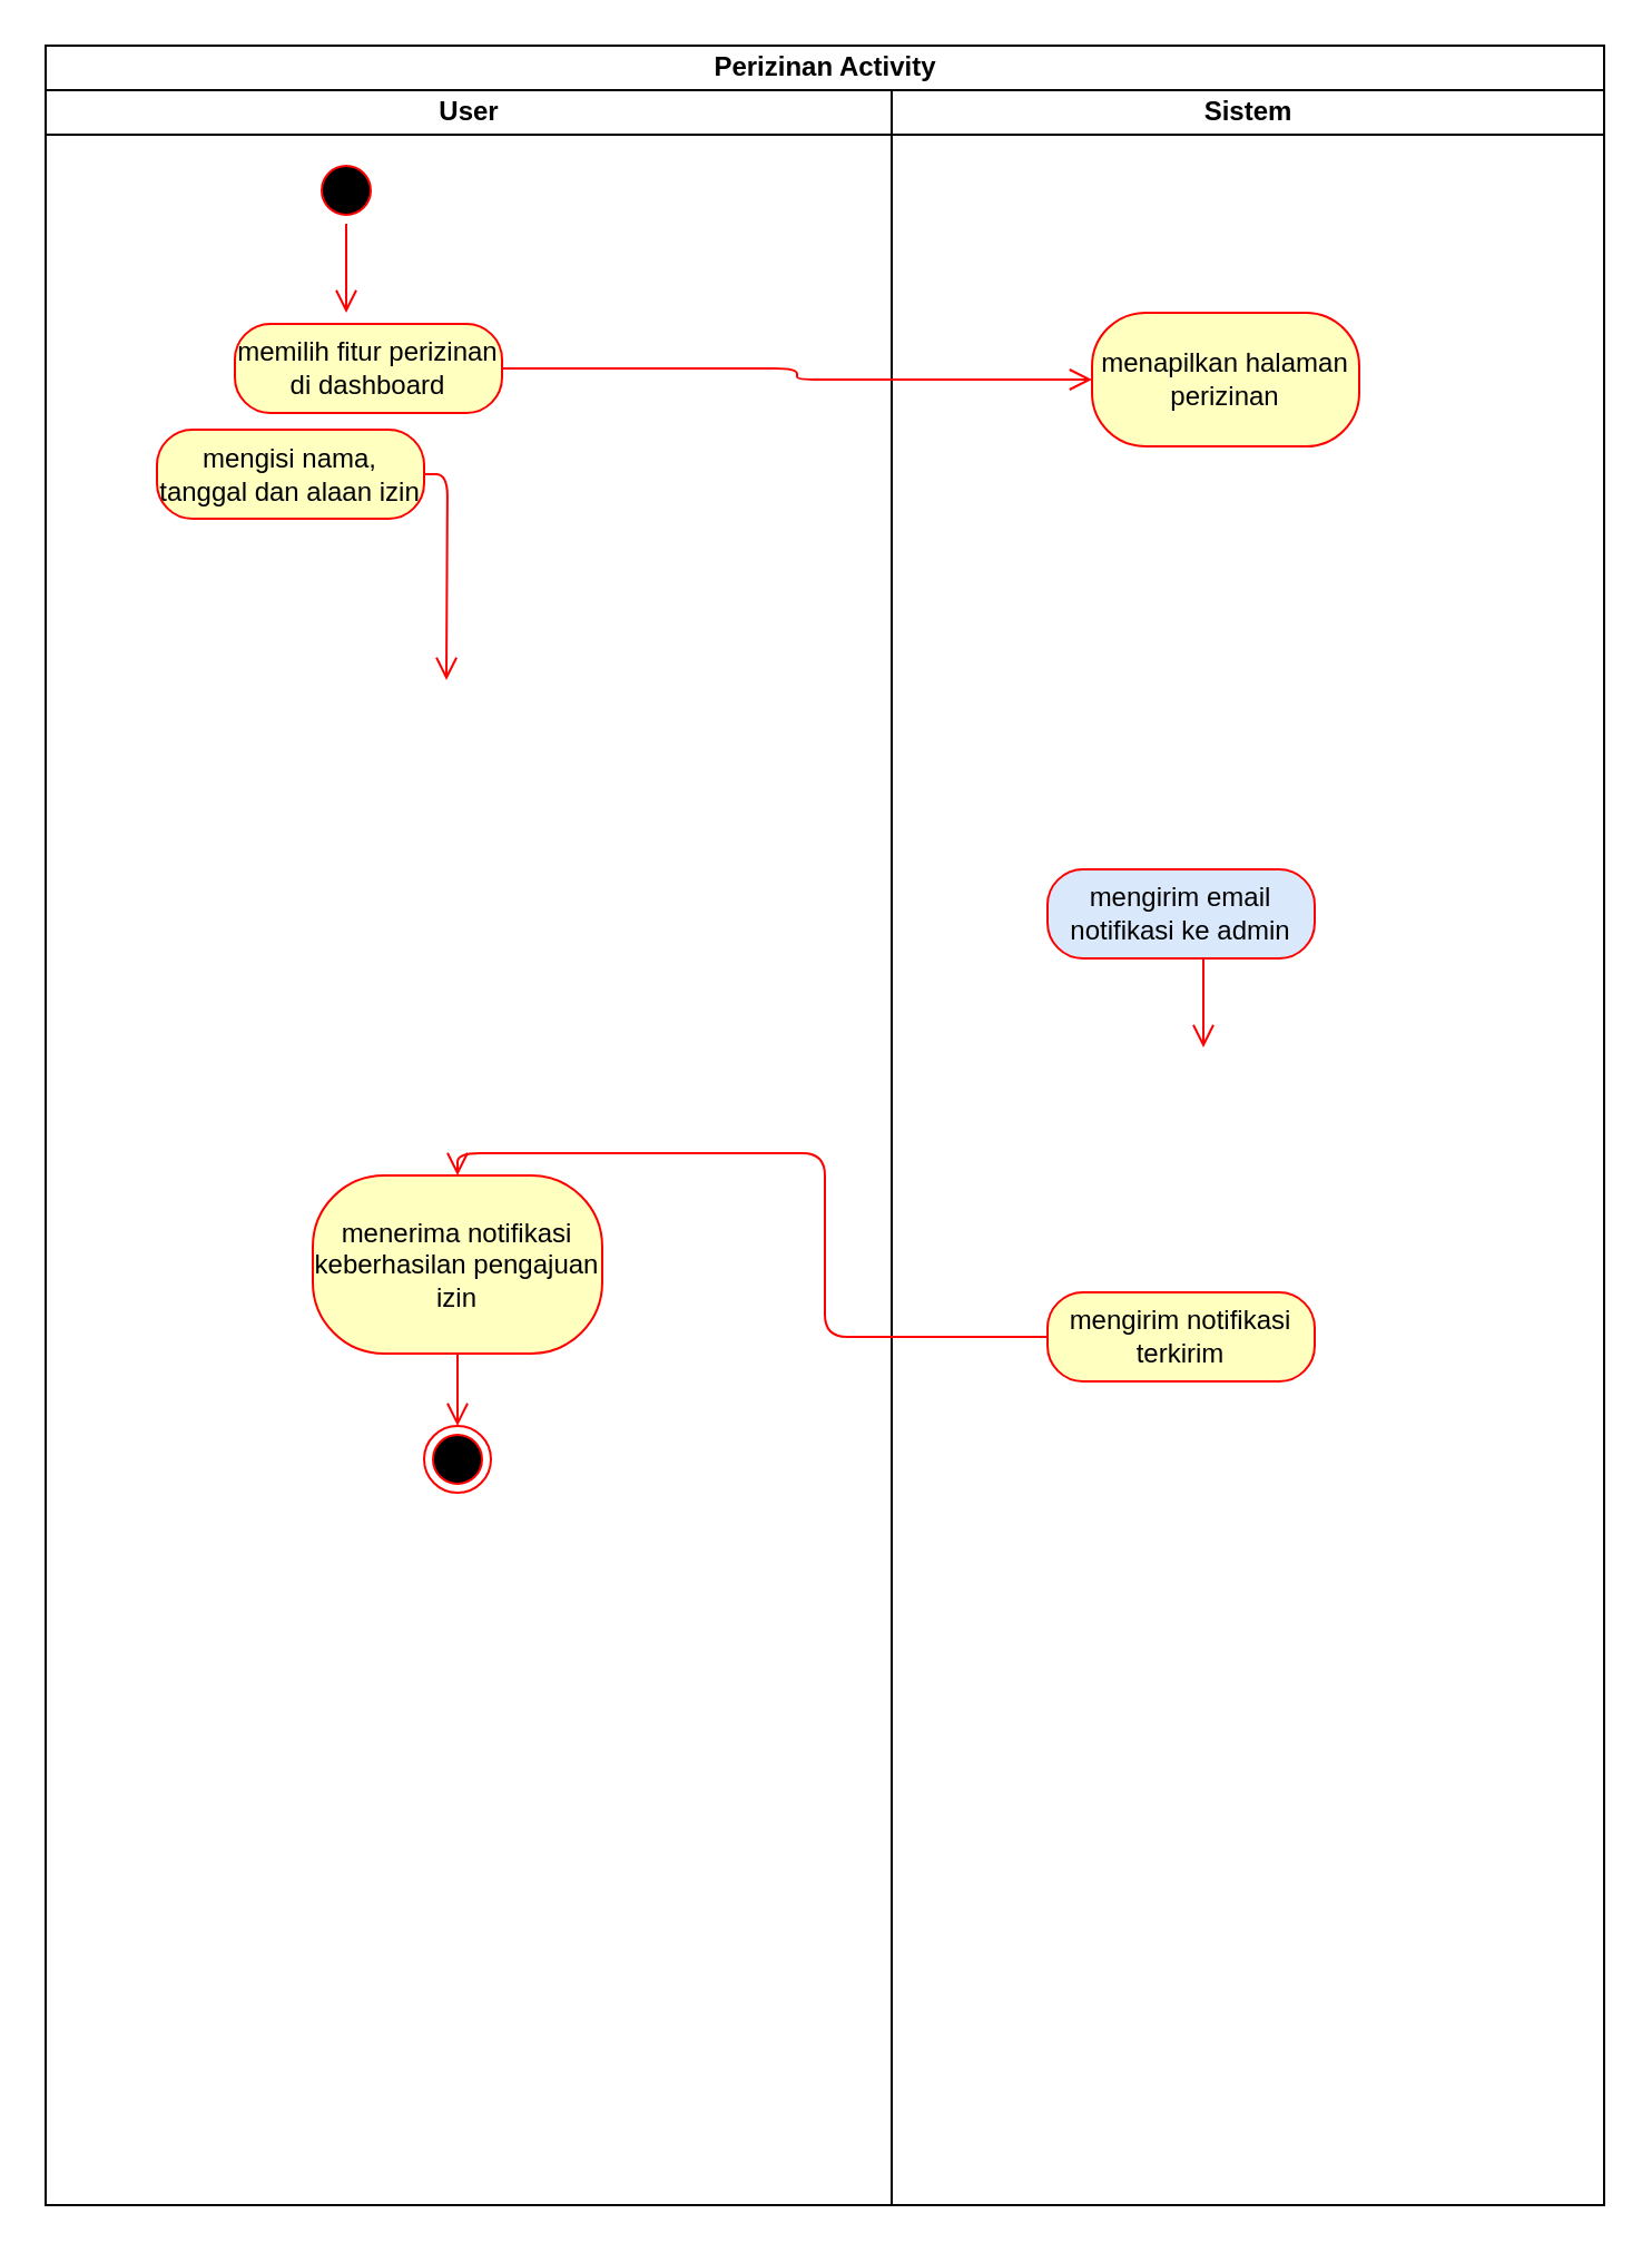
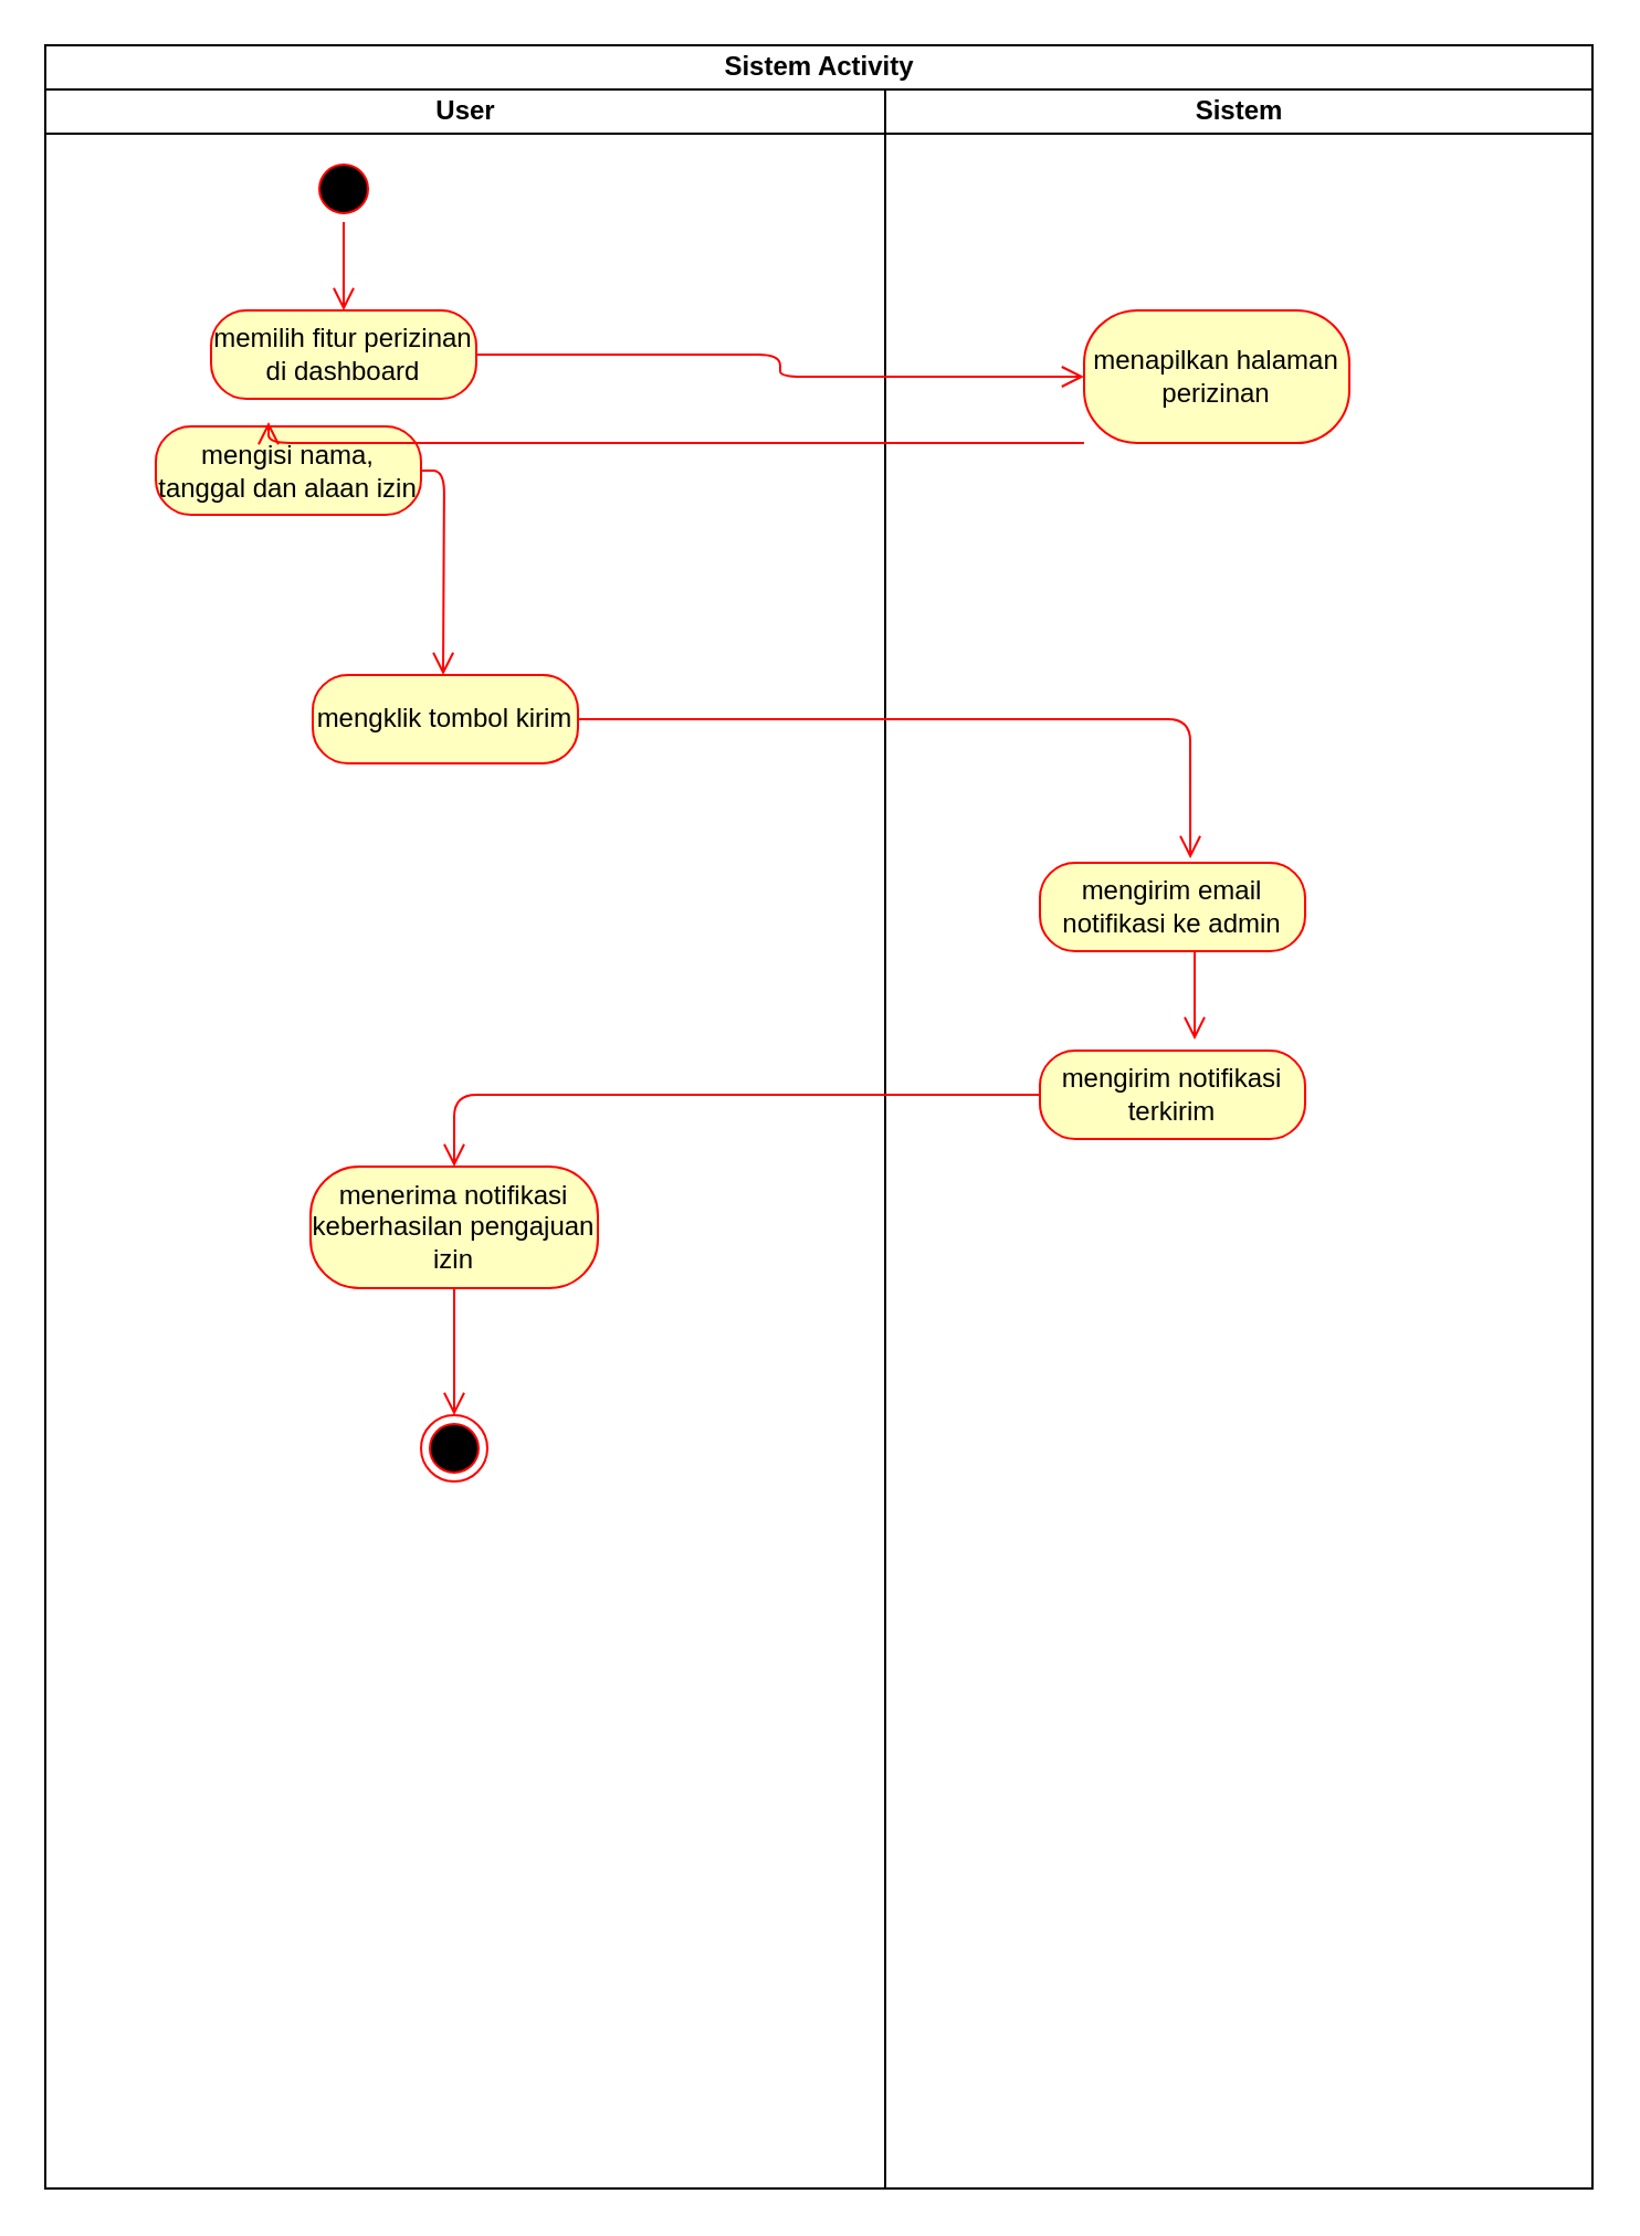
  <mxCell id="0" />
  <mxCell id="1" parent="0" />
- <mxCell id="2" value="Perizinan Activity" style="swimlane;html=1;childLayout=stackLayout;resizeParent=1;resizeParentMax=0;startSize=20;" parent="1" vertex="1"><mxGeometry x="20" width="700" height="970" as="geometry" y="20" /></mxCell>
+ <mxCell id="2" value="Sistem Activity" style="swimlane;html=1;childLayout=stackLayout;resizeParent=1;resizeParentMax=0;startSize=20;" parent="1" vertex="1"><mxGeometry x="20" width="700" height="970" as="geometry" y="20" /></mxCell>
  <mxCell id="3" value="User" style="swimlane;html=1;startSize=20;" parent="2" vertex="1"><mxGeometry y="20" width="380" height="950" as="geometry" /></mxCell>
  <mxCell id="4" value="" style="ellipse;html=1;shape=startState;fillColor=#000000;strokeColor=#ff0000;" parent="3" vertex="1"><mxGeometry x="120" y="30" width="30" height="30" as="geometry" /></mxCell>
  <mxCell id="5" value="" style="edgeStyle=orthogonalEdgeStyle;html=1;verticalAlign=bottom;endArrow=open;endSize=8;strokeColor=#ff0000;" parent="3" source="4" edge="1"><mxGeometry relative="1" as="geometry"><mxPoint x="135" y="100" as="targetPoint" /></mxGeometry></mxCell>
- <mxCell id="6" value="memilih fitur perizinan di dashboard" style="rounded=1;whiteSpace=wrap;html=1;arcSize=40;fontColor=#000000;fillColor=#ffffc0;strokeColor=#ff0000;" parent="3" vertex="1"><mxGeometry x="85" y="105" width="120" height="40" as="geometry" /></mxCell>
+ <mxCell id="6" value="memilih fitur perizinan di dashboard" style="rounded=1;whiteSpace=wrap;html=1;arcSize=40;fontColor=#000000;fillColor=#ffffc0;strokeColor=#ff0000;" parent="3" vertex="1"><mxGeometry x="75" y="100" width="120" height="40" as="geometry" /></mxCell>
  <mxCell id="7" value="mengisi nama, tanggal dan alaan izin" style="rounded=1;whiteSpace=wrap;html=1;arcSize=40;fontColor=#000000;fillColor=#ffffc0;strokeColor=#ff0000;" parent="3" vertex="1"><mxGeometry x="50" y="152.5" width="120" height="40" as="geometry" /></mxCell>
  <mxCell id="8" value="" style="edgeStyle=orthogonalEdgeStyle;html=1;verticalAlign=bottom;endArrow=open;endSize=8;strokeColor=#ff0000;entryX=0.5;entryY=0;entryDx=0;entryDy=0;" parent="3" source="7" edge="1"><mxGeometry relative="1" as="geometry"><mxPoint x="180" y="265" as="targetPoint" /></mxGeometry></mxCell>
  <mxCell id="9" value="" style="ellipse;html=1;shape=endState;fillColor=#000000;strokeColor=#ff0000;" parent="3" vertex="1"><mxGeometry x="170" y="600" width="30" height="30" as="geometry" /></mxCell>
- <mxCell id="10" value="menerima notifikasi keberhasilan pengajuan izin" style="rounded=1;whiteSpace=wrap;html=1;arcSize=40;fontColor=#000000;fillColor=#ffffc0;strokeColor=#ff0000;" vertex="1" parent="3"><mxGeometry x="120" y="487.5" width="130" height="80" as="geometry" /></mxCell>
+ <mxCell id="10" value="menerima notifikasi keberhasilan pengajuan izin" style="rounded=1;whiteSpace=wrap;html=1;arcSize=40;fontColor=#000000;fillColor=#ffffc0;strokeColor=#ff0000;" vertex="1" parent="3"><mxGeometry x="120" y="487.5" width="130" height="55" as="geometry" /></mxCell>
  <mxCell id="11" value="" style="edgeStyle=orthogonalEdgeStyle;html=1;verticalAlign=bottom;endArrow=open;endSize=8;strokeColor=#ff0000;entryX=0.5;entryY=0;entryDx=0;entryDy=0;" edge="1" source="10" parent="3" target="9"><mxGeometry relative="1" as="geometry"><mxPoint x="210" y="579" as="targetPoint" /></mxGeometry></mxCell>
+ <mxCell id="12" value="mengklik tombol kirim" style="rounded=1;whiteSpace=wrap;html=1;arcSize=40;fontColor=#000000;fillColor=#ffffc0;strokeColor=#ff0000;" vertex="1" parent="3"><mxGeometry x="121" y="265" width="120" height="40" as="geometry" /></mxCell>
  <mxCell id="13" value="Sistem" style="swimlane;html=1;startSize=20;" parent="2" vertex="1"><mxGeometry x="380" y="20" width="320" height="950" as="geometry" /></mxCell>
  <mxCell id="14" value="menapilkan halaman perizinan" style="rounded=1;whiteSpace=wrap;html=1;arcSize=40;fontColor=#000000;fillColor=#ffffc0;strokeColor=#ff0000;" parent="13" vertex="1"><mxGeometry x="90" y="100" width="120" height="60" as="geometry" /></mxCell>
- <mxCell id="15" value="mengirim email notifikasi ke admin" style="rounded=1;whiteSpace=wrap;html=1;arcSize=40;fontColor=#000000;fillColor=#dae8fc;strokeColor=#ff0000;" vertex="1" parent="13"><mxGeometry x="70" y="350" width="120" height="40" as="geometry" /></mxCell>
- <mxCell id="16" value="mengirim notifikasi terkirim" style="rounded=1;whiteSpace=wrap;html=1;arcSize=40;fontColor=#000000;fillColor=#ffffc0;strokeColor=#ff0000;" vertex="1" parent="13"><mxGeometry x="70" y="540" width="120" height="40" as="geometry" /></mxCell>
+ <mxCell id="15" value="mengirim email notifikasi ke admin" style="rounded=1;whiteSpace=wrap;html=1;arcSize=40;fontColor=#000000;fillColor=#ffffc0;strokeColor=#ff0000;" vertex="1" parent="13"><mxGeometry x="70" y="350" width="120" height="40" as="geometry" /></mxCell>
+ <mxCell id="16" value="mengirim notifikasi terkirim" style="rounded=1;whiteSpace=wrap;html=1;arcSize=40;fontColor=#000000;fillColor=#ffffc0;strokeColor=#ff0000;" vertex="1" parent="13"><mxGeometry x="70" y="435" width="120" height="40" as="geometry" /></mxCell>
  <mxCell id="17" value="" style="edgeStyle=orthogonalEdgeStyle;html=1;verticalAlign=bottom;endArrow=open;endSize=8;strokeColor=#ff0000;entryX=0;entryY=0.5;entryDx=0;entryDy=0;" parent="2" source="6" edge="1" target="14"><mxGeometry relative="1" as="geometry"><mxPoint x="135" y="200" as="targetPoint" /></mxGeometry></mxCell>
+ <mxCell id="18" value="" style="edgeStyle=orthogonalEdgeStyle;html=1;verticalAlign=bottom;endArrow=open;endSize=8;strokeColor=#ff0000;entryX=0.425;entryY=-0.05;entryDx=0;entryDy=0;entryPerimeter=0;" parent="2" source="14" edge="1" target="7"><mxGeometry relative="1" as="geometry"><mxPoint x="70" y="170" as="targetPoint" /><Array as="points"><mxPoint x="530" y="180" /><mxPoint x="171" y="180" /></Array></mxGeometry></mxCell>
  <mxCell id="19" value="" style="edgeStyle=orthogonalEdgeStyle;html=1;verticalAlign=bottom;endArrow=open;endSize=8;strokeColor=#ff0000;" edge="1" source="15" parent="2"><mxGeometry relative="1" as="geometry"><mxPoint x="520" y="450" as="targetPoint" /><Array as="points"><mxPoint x="520" y="450" /></Array></mxGeometry></mxCell>
+ <mxCell id="20" value="" style="edgeStyle=orthogonalEdgeStyle;html=1;verticalAlign=bottom;endArrow=open;endSize=8;strokeColor=#ff0000;entryX=0.567;entryY=-0.05;entryDx=0;entryDy=0;entryPerimeter=0;" edge="1" source="12" parent="2" target="15"><mxGeometry relative="1" as="geometry"><mxPoint x="181" y="380" as="targetPoint" /></mxGeometry></mxCell>
  <mxCell id="21" value="" style="edgeStyle=orthogonalEdgeStyle;html=1;verticalAlign=bottom;endArrow=open;endSize=8;strokeColor=#ff0000;entryX=0.5;entryY=0;entryDx=0;entryDy=0;" edge="1" source="16" parent="2" target="10"><mxGeometry relative="1" as="geometry"><mxPoint x="310" y="575" as="targetPoint" /></mxGeometry></mxCell>
